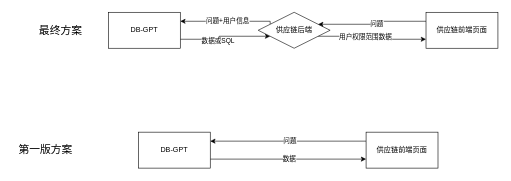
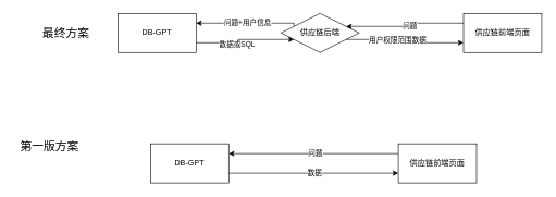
  <mxCell id="0" />
  <mxCell id="1" parent="0" />
  <mxCell id="2" style="edgeStyle=orthogonalEdgeStyle;rounded=0;orthogonalLoop=1;jettySize=auto;html=1;exitX=1;exitY=0.75;exitDx=0;exitDy=0;entryX=0;entryY=0.75;entryDx=0;entryDy=0;" edge="1" parent="1" source="4" target="9"><mxGeometry relative="1" as="geometry" /></mxCell>
  <mxCell id="3" value="数据或SQL" style="edgeLabel;html=1;align=center;verticalAlign=middle;resizable=0;points=[];" vertex="1" connectable="0" parent="2"><mxGeometry x="-0.206" y="-2" relative="1" as="geometry"><mxPoint as="offset" /></mxGeometry></mxCell>
  <mxCell id="4" value="DB-GPT" style="rounded=0;whiteSpace=wrap;html=1;" vertex="1" parent="1"><mxGeometry x="180" y="20" width="120" height="60" as="geometry" /></mxCell>
  <mxCell id="5" style="edgeStyle=orthogonalEdgeStyle;rounded=0;orthogonalLoop=1;jettySize=auto;html=1;exitX=1;exitY=0.75;exitDx=0;exitDy=0;entryX=0;entryY=0.75;entryDx=0;entryDy=0;" edge="1" parent="1" source="9" target="12"><mxGeometry relative="1" as="geometry" /></mxCell>
  <mxCell id="6" value="用户权限范围数据" style="edgeLabel;html=1;align=center;verticalAlign=middle;resizable=0;points=[];" vertex="1" connectable="0" parent="5"><mxGeometry x="-0.157" relative="1" as="geometry"><mxPoint as="offset" /></mxGeometry></mxCell>
  <mxCell id="7" style="edgeStyle=orthogonalEdgeStyle;rounded=0;orthogonalLoop=1;jettySize=auto;html=1;exitX=0;exitY=0.25;exitDx=0;exitDy=0;entryX=1;entryY=0.25;entryDx=0;entryDy=0;" edge="1" parent="1" source="9" target="4"><mxGeometry relative="1" as="geometry"><Array as="points"><mxPoint x="380" y="35" /><mxPoint x="380" y="35" /></Array></mxGeometry></mxCell>
  <mxCell id="8" value="问题+用户信息" style="edgeLabel;html=1;align=center;verticalAlign=middle;resizable=0;points=[];" vertex="1" connectable="0" parent="7"><mxGeometry x="-0.008" y="-1" relative="1" as="geometry"><mxPoint as="offset" /></mxGeometry></mxCell>
  <mxCell id="9" value="供应链后端" style="rhombus;whiteSpace=wrap;html=1;" vertex="1" parent="1"><mxGeometry x="430" y="20" width="120" height="60" as="geometry" /></mxCell>
  <mxCell id="10" style="edgeStyle=orthogonalEdgeStyle;rounded=0;orthogonalLoop=1;jettySize=auto;html=1;exitX=0;exitY=0.25;exitDx=0;exitDy=0;entryX=1;entryY=0.25;entryDx=0;entryDy=0;" edge="1" parent="1" source="12" target="9"><mxGeometry relative="1" as="geometry" /></mxCell>
  <mxCell id="11" value="问题" style="edgeLabel;html=1;align=center;verticalAlign=middle;resizable=0;points=[];" vertex="1" connectable="0" parent="10"><mxGeometry x="-0.045" y="-1" relative="1" as="geometry"><mxPoint as="offset" /></mxGeometry></mxCell>
  <mxCell id="12" value="供应链前端页面" style="rounded=0;whiteSpace=wrap;html=1;" vertex="1" parent="1"><mxGeometry x="710" y="20" width="120" height="60" as="geometry" /></mxCell>
  <mxCell id="13" style="edgeStyle=orthogonalEdgeStyle;rounded=0;orthogonalLoop=1;jettySize=auto;html=1;exitX=1;exitY=0.75;exitDx=0;exitDy=0;entryX=0;entryY=0.75;entryDx=0;entryDy=0;" edge="1" parent="1" source="15" target="18"><mxGeometry relative="1" as="geometry" /></mxCell>
  <mxCell id="14" value="数据" style="edgeLabel;html=1;align=center;verticalAlign=middle;resizable=0;points=[];" vertex="1" connectable="0" parent="13"><mxGeometry x="0.004" y="2" relative="1" as="geometry"><mxPoint as="offset" /></mxGeometry></mxCell>
  <mxCell id="15" value="DB-GPT" style="rounded=0;whiteSpace=wrap;html=1;" vertex="1" parent="1"><mxGeometry x="230" y="220" width="120" height="60" as="geometry" /></mxCell>
  <mxCell id="16" style="edgeStyle=orthogonalEdgeStyle;rounded=0;orthogonalLoop=1;jettySize=auto;html=1;exitX=0;exitY=0.25;exitDx=0;exitDy=0;entryX=1;entryY=0.25;entryDx=0;entryDy=0;" edge="1" parent="1" source="18" target="15"><mxGeometry relative="1" as="geometry" /></mxCell>
  <mxCell id="17" value="问题" style="edgeLabel;html=1;align=center;verticalAlign=middle;resizable=0;points=[];" vertex="1" connectable="0" parent="16"><mxGeometry x="-0.018" y="-1" relative="1" as="geometry"><mxPoint as="offset" /></mxGeometry></mxCell>
  <mxCell id="18" value="供应链前端页面" style="rounded=0;whiteSpace=wrap;html=1;" vertex="1" parent="1"><mxGeometry x="610" y="220" width="120" height="60" as="geometry" /></mxCell>
  <mxCell id="19" value="&lt;font style=&quot;font-size: 18px;&quot;&gt;最终方案&lt;/font&gt;" style="text;html=1;align=center;verticalAlign=middle;resizable=0;points=[];autosize=1;strokeColor=none;fillColor=none;" vertex="1" parent="1"><mxGeometry x="50" y="30" width="100" height="40" as="geometry" /></mxCell>
- <mxCell id="20" value="&lt;font style=&quot;font-size: 18px;&quot;&gt;第一版方案&lt;/font&gt;" style="text;html=1;align=center;verticalAlign=middle;resizable=0;points=[];autosize=1;strokeColor=none;fillColor=none;" vertex="1" parent="1"><mxGeometry x="20" y="230" width="110" height="40" as="geometry" /></mxCell>
+ <mxCell id="20" value="&lt;font style=&quot;font-size: 18px;&quot;&gt;第一版方案&lt;/font&gt;" style="text;html=1;align=center;verticalAlign=middle;resizable=0;points=[];autosize=1;strokeColor=none;fillColor=none;" vertex="1" parent="1"><mxGeometry x="20" y="205" width="110" height="40" as="geometry" /></mxCell>
